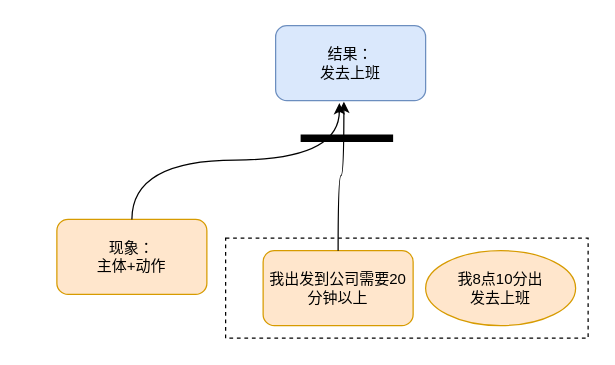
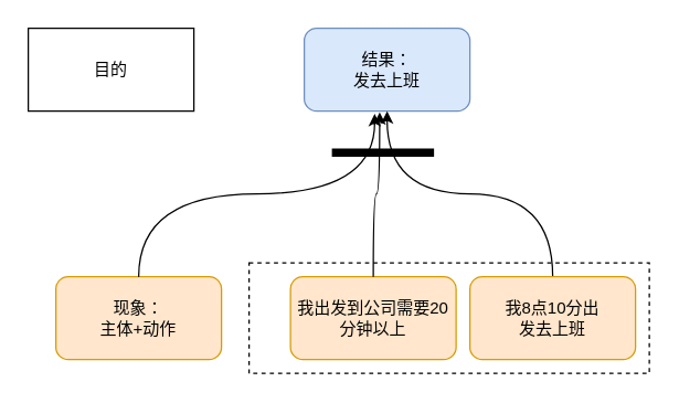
  <mxCell id="0" />
  <mxCell id="1" parent="0" />
  <mxCell id="2" value="&lt;div&gt;结果：&lt;/div&gt;&lt;div&gt;发去上班&lt;br&gt;&lt;/div&gt;" style="rounded=1;whiteSpace=wrap;html=1;fillColor=#dae8fc;strokeColor=#6c8ebf;" vertex="1" parent="1"><mxGeometry x="220" y="20" width="120" height="60" as="geometry" /></mxCell>
- <mxCell id="3" value="&lt;div&gt;现象：&lt;/div&gt;&lt;div&gt;主体+动作&lt;br&gt;&lt;/div&gt;" style="rounded=1;whiteSpace=wrap;html=1;fillColor=#ffe6cc;strokeColor=#d79b00;" vertex="1" parent="1"><mxGeometry x="45" y="175" width="120" height="60" as="geometry" /></mxCell>
- <mxCell id="5" value="&lt;div&gt;我8点10分出&lt;/div&gt;&lt;div&gt;发去上班&lt;/div&gt;" style="ellipse;whiteSpace=wrap;html=1;fillColor=#ffe6cc;strokeColor=#d79b00;" vertex="1" parent="1"><mxGeometry x="340" y="200" width="120" height="60" as="geometry" /></mxCell>
+ <mxCell id="3" value="&lt;div&gt;现象：&lt;/div&gt;&lt;div&gt;主体+动作&lt;br&gt;&lt;/div&gt;" style="rounded=1;whiteSpace=wrap;html=1;fillColor=#ffe6cc;strokeColor=#d79b00;" vertex="1" parent="1"><mxGeometry x="40" y="200" width="120" height="60" as="geometry" /></mxCell>
+ <mxCell id="4" style="edgeStyle=orthogonalEdgeStyle;rounded=0;orthogonalLoop=1;jettySize=auto;html=1;entryX=0.5;entryY=1;entryDx=0;entryDy=0;curved=1;" edge="1" parent="1" source="5" target="2"><mxGeometry relative="1" as="geometry"><mxPoint x="270" y="90" as="targetPoint" /></mxGeometry></mxCell>
+ <mxCell id="5" value="&lt;div&gt;我8点10分出&lt;/div&gt;&lt;div&gt;发去上班&lt;/div&gt;" style="rounded=1;whiteSpace=wrap;html=1;fillColor=#ffe6cc;strokeColor=#d79b00;" vertex="1" parent="1"><mxGeometry x="340" y="200" width="120" height="60" as="geometry" /></mxCell>
  <mxCell id="6" style="edgeStyle=orthogonalEdgeStyle;rounded=0;orthogonalLoop=1;jettySize=auto;html=1;entryX=0.425;entryY=1.033;entryDx=0;entryDy=0;entryPerimeter=0;curved=1;exitX=0.5;exitY=0;exitDx=0;exitDy=0;" edge="1" parent="1" source="3" target="2"><mxGeometry relative="1" as="geometry" /></mxCell>
  <mxCell id="7" value="" style="endArrow=none;html=1;rounded=0;strokeWidth=6;" edge="1" parent="1"><mxGeometry width="50" height="50" relative="1" as="geometry"><mxPoint x="240" y="110" as="sourcePoint" /><mxPoint x="314" y="110" as="targetPoint" /></mxGeometry></mxCell>
  <mxCell id="8" value="我出发到公司需要20分钟以上" style="rounded=1;whiteSpace=wrap;html=1;fillColor=#ffe6cc;strokeColor=#d79b00;" vertex="1" parent="1"><mxGeometry x="210" y="200" width="120" height="60" as="geometry" /></mxCell>
  <mxCell id="9" style="edgeStyle=orthogonalEdgeStyle;rounded=0;orthogonalLoop=1;jettySize=auto;html=1;entryX=0.455;entryY=1.014;entryDx=0;entryDy=0;entryPerimeter=0;curved=1;" edge="1" parent="1" source="8" target="2"><mxGeometry relative="1" as="geometry" /></mxCell>
  <mxCell id="10" value="" style="rounded=0;whiteSpace=wrap;html=1;dashed=1;fillColor=none;" vertex="1" parent="1"><mxGeometry x="180" y="190" width="290" height="80" as="geometry" /></mxCell>
+ <mxCell id="11" value="目的" style="whiteSpace=wrap;html=1;" vertex="1" parent="1"><mxGeometry x="20" y="20" width="120" height="60" as="geometry" /></mxCell>
